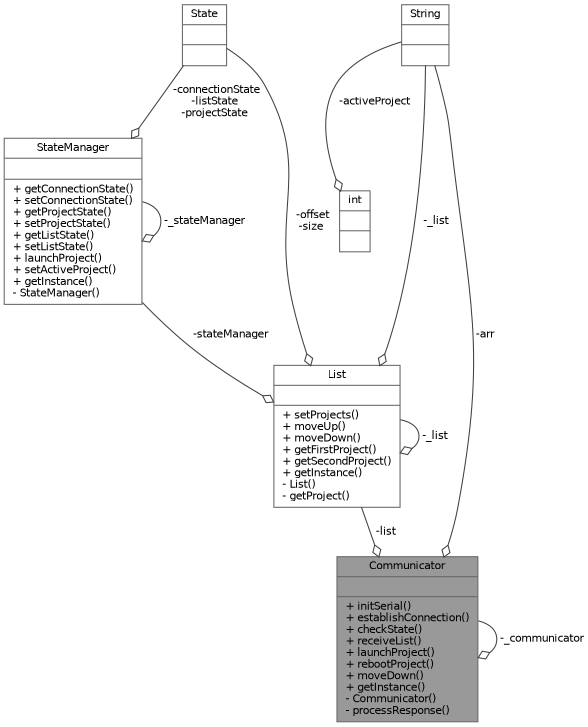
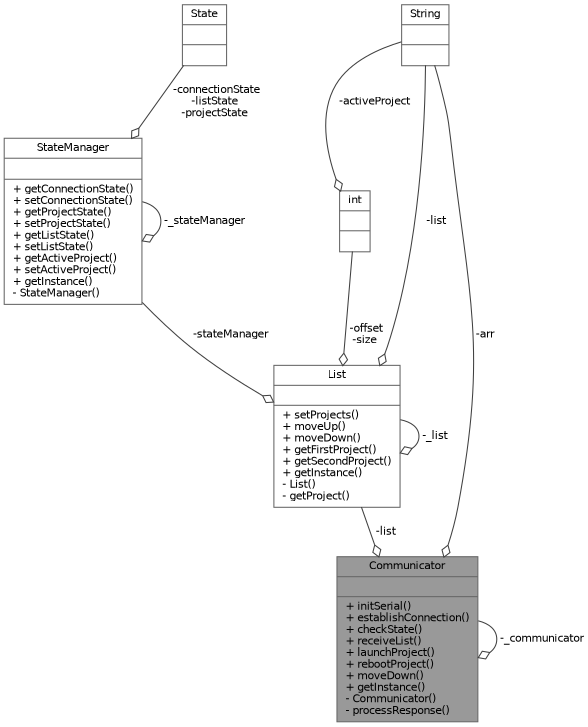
  digraph {
    node [color=gray40 fillcolor=white fontname=Helvetica fontsize=10 shape=record style=filled]
    edge [arrowhead=odiamond color=grey25 fontname=Helvetica fontsize=10 labelfontname=Helvetica labelfontsize=10 style=solid]
    n1 [fillcolor=grey60 fontcolor=black height=0.2 label="{Communicator\n||+ initSerial()\l+ establishConnection()\l+ checkState()\l+ receiveList()\l+ launchProject()\l+ rebootProject()\l+ moveDown()\l+ getInstance()\l- Communicator()\l- processResponse()\l}" width=0.4]
-   n2 [height=0.2 label="{StateManager\n||+ getConnectionState()\l+ setConnectionState()\l+ getProjectState()\l+ setProjectState()\l+ getListState()\l+ setListState()\l+ launchProject()\l+ setActiveProject()\l+ getInstance()\l- StateManager()\l}" width=0.4]
+   n2 [height=0.2 label="{StateManager\n||+ getConnectionState()\l+ setConnectionState()\l+ getProjectState()\l+ setProjectState()\l+ getListState()\l+ setListState()\l+ getActiveProject()\l+ setActiveProject()\l+ getInstance()\l- StateManager()\l}" width=0.4]
    n3 [height=0.2 label="{List\n||+ setProjects()\l+ moveUp()\l+ moveDown()\l+ getFirstProject()\l+ getSecondProject()\l+ getInstance()\l- List()\l- getProject()\l}" width=0.4]
    n4 [height=0.2 label="{State\n||}" width=0.4]
    n5 [height=0.2 label="{String\n||}" width=0.4]
    n6 [height=0.2 label="{int\n||}" width=0.4]
    n1 -> n1 [label=" -_communicator"]
    n2 -> n2 [label=" -_stateManager"]
    n2 -> n3 [label=" -stateManager"]
    n3 -> n1 [label=" -list"]
    n3 -> n3 [label=" -_list"]
    n4 -> n2 [label=" -connectionState\n-listState\n-projectState"]
    n5 -> n1 [label=" -arr"]
-   n5 -> n3 [label=" -_list"]
+   n5 -> n3 [label=" -list"]
    n5 -> n6 [label=" -activeProject"]
-   n4 -> n3 [label=" -offset\n-size"]
+   n6 -> n3 [label=" -offset\n-size"]
  }
